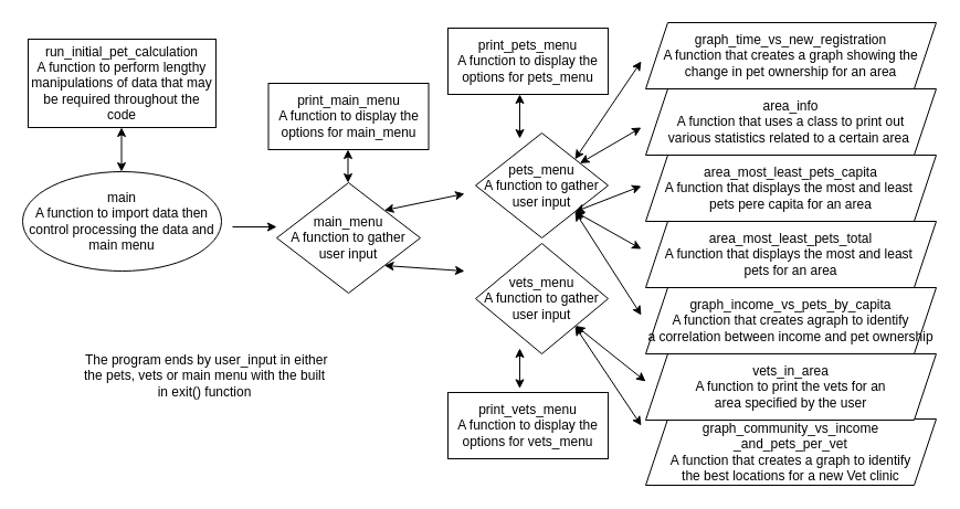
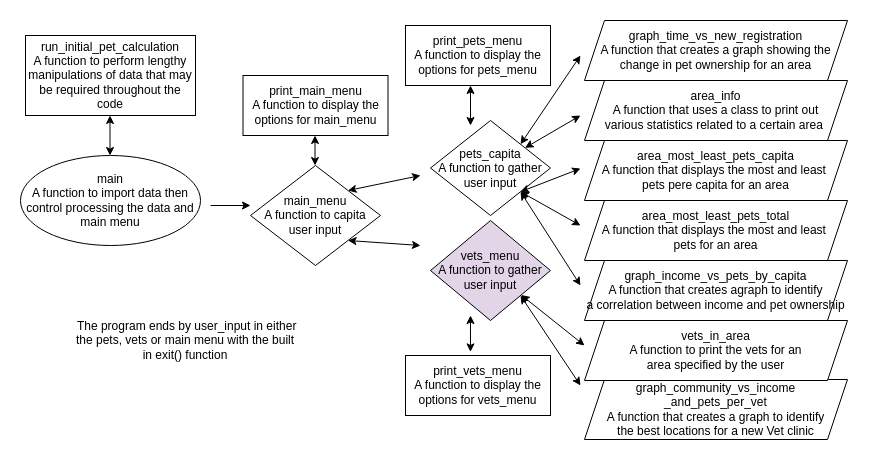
  <mxCell id="0" />
  <mxCell id="1" parent="0" />
  <mxCell id="2" value="main&lt;br&gt;A function to import data then control processing the data and main menu" style="ellipse;whiteSpace=wrap;html=1;" vertex="1" parent="1"><mxGeometry y="155" width="180" height="90" as="geometry" x="20" /></mxCell>
  <mxCell id="3" value="run_initial_pet_calculation&lt;br&gt;A function to perform lengthy manipulations of data that may be required throughout the code" style="rounded=0;whiteSpace=wrap;html=1;" vertex="1" parent="1"><mxGeometry x="25" y="35" width="170" height="80" as="geometry" /></mxCell>
  <mxCell id="4" value="" style="endArrow=classic;html=1;rounded=0;" edge="1" parent="1"><mxGeometry width="50" height="50" relative="1" as="geometry"><mxPoint x="210" y="205" as="sourcePoint" /><mxPoint x="250" y="205" as="targetPoint" /><Array as="points" /></mxGeometry></mxCell>
  <mxCell id="5" value="" style="endArrow=classic;startArrow=classic;html=1;rounded=0;" edge="1" parent="1"><mxGeometry width="50" height="50" relative="1" as="geometry"><mxPoint x="109.5" y="155" as="sourcePoint" /><mxPoint x="109.5" y="115" as="targetPoint" /></mxGeometry></mxCell>
  <mxCell id="6" value="" style="endArrow=classic;startArrow=classic;html=1;rounded=0;" edge="1" parent="1"><mxGeometry width="50" height="50" relative="1" as="geometry"><mxPoint x="314.5" y="165" as="sourcePoint" /><mxPoint x="314.5" y="135" as="targetPoint" /></mxGeometry></mxCell>
  <mxCell id="7" value="print_main_menu&lt;br&gt;A function to display the options for main_menu" style="rounded=0;whiteSpace=wrap;html=1;" vertex="1" parent="1"><mxGeometry x="242.5" y="75" width="145" height="60" as="geometry" /></mxCell>
  <mxCell id="8" value="" style="endArrow=classic;startArrow=classic;html=1;rounded=0;" edge="1" parent="1"><mxGeometry width="50" height="50" relative="1" as="geometry"><mxPoint x="470" y="125" as="sourcePoint" /><mxPoint x="470" y="85" as="targetPoint" /></mxGeometry></mxCell>
  <mxCell id="9" value="print_pets_menu&lt;br&gt;A function to display the options for pets_menu" style="rounded=0;whiteSpace=wrap;html=1;" vertex="1" parent="1"><mxGeometry x="405" y="25" width="145" height="60" as="geometry" /></mxCell>
  <mxCell id="10" value="" style="endArrow=classic;startArrow=classic;html=1;rounded=0;exitX=0.448;exitY=-0.06;exitDx=0;exitDy=0;exitPerimeter=0;" edge="1" parent="1" source="11"><mxGeometry width="50" height="50" relative="1" as="geometry"><mxPoint x="470" y="345" as="sourcePoint" /><mxPoint x="470" y="315" as="targetPoint" /></mxGeometry></mxCell>
  <mxCell id="11" value="print_vets_menu&lt;br&gt;A function to display the options for vets_menu" style="rounded=0;whiteSpace=wrap;html=1;" vertex="1" parent="1"><mxGeometry x="405" y="355" width="145" height="60" as="geometry" /></mxCell>
  <mxCell id="12" value="&amp;nbsp;The program ends by user_input in either the pets, vets or main menu with the built in exit() function" style="text;html=1;strokeColor=none;fillColor=none;align=center;verticalAlign=middle;whiteSpace=wrap;rounded=0;" vertex="1" parent="1"><mxGeometry x="70" y="315" width="230" height="50" as="geometry" /></mxCell>
- <mxCell id="13" value="&lt;span&gt;main_menu&lt;/span&gt;&lt;br&gt;&lt;span&gt;A function to gather&lt;/span&gt;&lt;br&gt;&lt;span&gt;user input&lt;/span&gt;" style="rhombus;whiteSpace=wrap;html=1;" vertex="1" parent="1"><mxGeometry x="250" y="165" width="130" height="100" as="geometry" /></mxCell>
- <mxCell id="14" value="&lt;span&gt;pets_menu&lt;/span&gt;&lt;br&gt;&lt;span&gt;A function to gather&lt;/span&gt;&lt;br&gt;&lt;span&gt;user input&lt;/span&gt;" style="rhombus;whiteSpace=wrap;html=1;" vertex="1" parent="1"><mxGeometry x="430" y="120" width="120" height="95" as="geometry" /></mxCell>
- <mxCell id="15" value="&lt;span&gt;vets_menu&lt;/span&gt;&lt;br&gt;&lt;span&gt;A function to gather&lt;/span&gt;&lt;br&gt;&lt;span&gt;user input&lt;/span&gt;" style="rhombus;whiteSpace=wrap;html=1;" vertex="1" parent="1"><mxGeometry x="430" y="220" width="120" height="100" as="geometry" /></mxCell>
+ <mxCell id="13" value="&lt;span&gt;main_menu&lt;/span&gt;&lt;br&gt;&lt;span&gt;A function to capita&lt;/span&gt;&lt;br&gt;&lt;span&gt;user input&lt;/span&gt;" style="rhombus;whiteSpace=wrap;html=1;" vertex="1" parent="1"><mxGeometry x="250" y="165" width="130" height="100" as="geometry" /></mxCell>
+ <mxCell id="14" value="&lt;span&gt;pets_capita&lt;/span&gt;&lt;br&gt;&lt;span&gt;A function to gather&lt;/span&gt;&lt;br&gt;&lt;span&gt;user input&lt;/span&gt;" style="rhombus;whiteSpace=wrap;html=1;" vertex="1" parent="1"><mxGeometry x="430" y="120" width="120" height="95" as="geometry" /></mxCell>
+ <mxCell id="15" value="&lt;span&gt;vets_menu&lt;/span&gt;&lt;br&gt;&lt;span&gt;A function to gather&lt;/span&gt;&lt;br&gt;&lt;span&gt;user input&lt;/span&gt;" style="rhombus;whiteSpace=wrap;html=1;fillColor=#e1d5e7;" vertex="1" parent="1"><mxGeometry x="430" y="220" width="120" height="100" as="geometry" /></mxCell>
  <mxCell id="16" value="graph_community_vs_income&lt;br&gt;_and_pets_per_vet&lt;br&gt;A function that creates a graph to identify&lt;br&gt;the best locations for a new Vet clinic" style="shape=parallelogram;perimeter=parallelogramPerimeter;whiteSpace=wrap;html=1;fixedSize=1;" vertex="1" parent="1"><mxGeometry x="584" y="379" width="263" height="60" as="geometry" /></mxCell>
  <mxCell id="17" value="vets_in_area&lt;br&gt;A function to print the vets for an &lt;br&gt;area specified by the user" style="shape=parallelogram;perimeter=parallelogramPerimeter;whiteSpace=wrap;html=1;fixedSize=1;" vertex="1" parent="1"><mxGeometry x="584" y="320" width="263" height="60" as="geometry" /></mxCell>
  <mxCell id="18" value="graph_income_vs_pets_by_capita&lt;br&gt;A function that creates agraph to identify&lt;br&gt;a correlation between income and pet ownership" style="shape=parallelogram;perimeter=parallelogramPerimeter;whiteSpace=wrap;html=1;fixedSize=1;" vertex="1" parent="1"><mxGeometry x="584" y="260" width="263" height="60" as="geometry" /></mxCell>
  <mxCell id="19" value="area_most_least_pets_total&lt;br&gt;A function that displays the most and least&amp;nbsp;&lt;br&gt;pets for an area" style="shape=parallelogram;perimeter=parallelogramPerimeter;whiteSpace=wrap;html=1;fixedSize=1;" vertex="1" parent="1"><mxGeometry x="584" y="200" width="263" height="60" as="geometry" /></mxCell>
  <mxCell id="20" value="area_most_least_pets_capita&lt;br&gt;A function that displays the most and least&amp;nbsp;&lt;br&gt;pets pere capita for an area" style="shape=parallelogram;perimeter=parallelogramPerimeter;whiteSpace=wrap;html=1;fixedSize=1;" vertex="1" parent="1"><mxGeometry x="584" y="140" width="263" height="60" as="geometry" /></mxCell>
  <mxCell id="21" value="area_info&lt;br&gt;A function that uses a class to print out&lt;br&gt;various statistics related to a certain area&amp;nbsp;" style="shape=parallelogram;perimeter=parallelogramPerimeter;whiteSpace=wrap;html=1;fixedSize=1;" vertex="1" parent="1"><mxGeometry x="584" y="80" width="263" height="60" as="geometry" /></mxCell>
  <mxCell id="22" value="" style="endArrow=classic;startArrow=classic;html=1;rounded=0;exitX=1;exitY=1;exitDx=0;exitDy=0;" edge="1" parent="1" source="14"><mxGeometry width="50" height="50" relative="1" as="geometry"><mxPoint x="550" y="195" as="sourcePoint" /><mxPoint x="580" y="168" as="targetPoint" /></mxGeometry></mxCell>
  <mxCell id="23" value="" style="endArrow=classic;startArrow=classic;html=1;rounded=0;exitX=1;exitY=1;exitDx=0;exitDy=0;" edge="1" parent="1" source="14"><mxGeometry width="50" height="50" relative="1" as="geometry"><mxPoint x="550" y="215" as="sourcePoint" /><mxPoint x="580" y="225" as="targetPoint" /></mxGeometry></mxCell>
  <mxCell id="24" value="" style="endArrow=classic;startArrow=classic;html=1;rounded=0;exitX=1;exitY=1;exitDx=0;exitDy=0;" edge="1" parent="1" source="14"><mxGeometry width="50" height="50" relative="1" as="geometry"><mxPoint x="520" y="195" as="sourcePoint" /><mxPoint x="580" y="285" as="targetPoint" /></mxGeometry></mxCell>
  <mxCell id="25" value="" style="endArrow=classic;startArrow=classic;html=1;rounded=0;" edge="1" parent="1" source="15"><mxGeometry width="50" height="50" relative="1" as="geometry"><mxPoint x="544" y="295" as="sourcePoint" /><mxPoint x="584" y="345" as="targetPoint" /></mxGeometry></mxCell>
  <mxCell id="26" value="" style="endArrow=classic;startArrow=classic;html=1;rounded=0;exitX=1;exitY=1;exitDx=0;exitDy=0;" edge="1" parent="1" source="15"><mxGeometry width="50" height="50" relative="1" as="geometry"><mxPoint x="520" y="305" as="sourcePoint" /><mxPoint x="580" y="385" as="targetPoint" /></mxGeometry></mxCell>
  <mxCell id="27" value="" style="endArrow=classic;startArrow=classic;html=1;rounded=0;" edge="1" parent="1" source="14"><mxGeometry width="50" height="50" relative="1" as="geometry"><mxPoint x="530" y="120" as="sourcePoint" /><mxPoint x="580" y="115" as="targetPoint" /></mxGeometry></mxCell>
  <mxCell id="28" value="graph_time_vs_new_registration&lt;br&gt;A function that creates a graph showing the&lt;br&gt;change in pet ownership for an area" style="shape=parallelogram;perimeter=parallelogramPerimeter;whiteSpace=wrap;html=1;fixedSize=1;" vertex="1" parent="1"><mxGeometry x="584" y="20" width="263" height="60" as="geometry" /></mxCell>
  <mxCell id="29" value="" style="endArrow=classic;startArrow=classic;html=1;rounded=0;exitX=1;exitY=0;exitDx=0;exitDy=0;" edge="1" parent="1" source="14"><mxGeometry width="50" height="50" relative="1" as="geometry"><mxPoint x="534.545" y="157.348" as="sourcePoint" /><mxPoint x="580" y="55" as="targetPoint" /></mxGeometry></mxCell>
  <mxCell id="30" value="" style="endArrow=classic;startArrow=classic;html=1;rounded=0;exitX=1;exitY=0;exitDx=0;exitDy=0;" edge="1" parent="1" source="13"><mxGeometry width="50" height="50" relative="1" as="geometry"><mxPoint x="400" y="255" as="sourcePoint" /><mxPoint x="420" y="175" as="targetPoint" /></mxGeometry></mxCell>
  <mxCell id="31" value="" style="endArrow=classic;startArrow=classic;html=1;rounded=0;exitX=1;exitY=1;exitDx=0;exitDy=0;" edge="1" parent="1" source="13"><mxGeometry width="50" height="50" relative="1" as="geometry"><mxPoint x="361" y="250" as="sourcePoint" /><mxPoint x="420" y="245" as="targetPoint" /></mxGeometry></mxCell>
